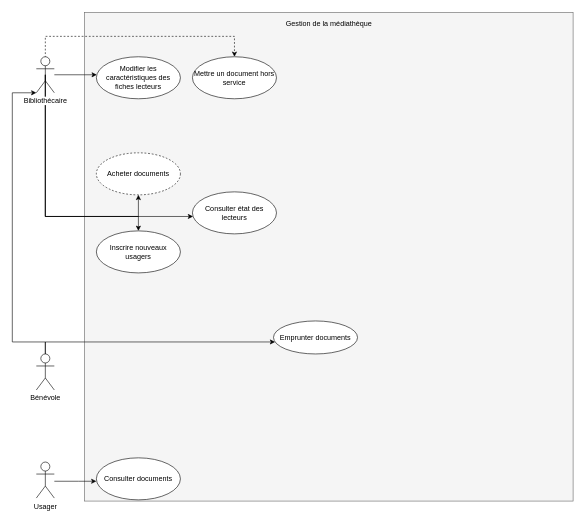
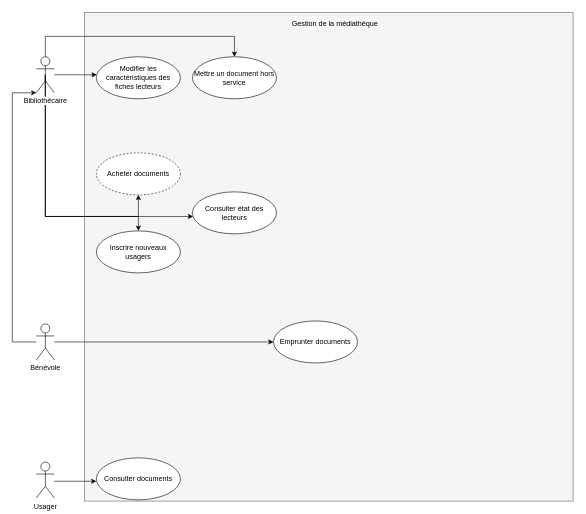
  <mxCell id="0" />
  <mxCell id="1" parent="0" />
  <mxCell id="2" value="" style="whiteSpace=wrap;html=1;aspect=fixed;fillColor=#f5f5f5;strokeColor=#666666;fontColor=#333333;" parent="1" vertex="1"><mxGeometry x="140" y="20" width="814" height="814" as="geometry" /></mxCell>
  <mxCell id="3" value="" style="edgeStyle=orthogonalEdgeStyle;rounded=0;orthogonalLoop=1;jettySize=auto;html=1;" parent="1" source="8" target="18" edge="1"><mxGeometry relative="1" as="geometry"><Array as="points"><mxPoint x="140" y="124" /><mxPoint x="140" y="124" /></Array></mxGeometry></mxCell>
- <mxCell id="4" value="" style="edgeStyle=orthogonalEdgeStyle;rounded=0;orthogonalLoop=1;jettySize=auto;html=1;exitX=0.75;exitY=0.1;exitDx=0;exitDy=0;exitPerimeter=0;dashed=1;" parent="1" source="8" target="19" edge="1"><mxGeometry relative="1" as="geometry"><mxPoint x="-20" y="124" as="targetPoint" /><Array as="points"><mxPoint x="75" y="100" /><mxPoint x="75" y="60" /><mxPoint x="390" y="60" /></Array></mxGeometry></mxCell>
+ <mxCell id="4" value="" style="edgeStyle=orthogonalEdgeStyle;rounded=0;orthogonalLoop=1;jettySize=auto;html=1;exitX=0.75;exitY=0.1;exitDx=0;exitDy=0;exitPerimeter=0;" parent="1" source="8" target="19" edge="1"><mxGeometry relative="1" as="geometry"><mxPoint x="-20" y="124" as="targetPoint" /><Array as="points"><mxPoint x="75" y="100" /><mxPoint x="75" y="60" /><mxPoint x="390" y="60" /></Array></mxGeometry></mxCell>
  <mxCell id="5" style="edgeStyle=orthogonalEdgeStyle;rounded=0;orthogonalLoop=1;jettySize=auto;html=1;exitX=0.5;exitY=0.5;exitDx=0;exitDy=0;exitPerimeter=0;" edge="1" parent="1" source="8" target="20"><mxGeometry relative="1" as="geometry"><mxPoint x="74.429" y="360" as="targetPoint" /><Array as="points"><mxPoint x="75" y="360" /></Array></mxGeometry></mxCell>
  <mxCell id="6" style="edgeStyle=orthogonalEdgeStyle;rounded=0;orthogonalLoop=1;jettySize=auto;html=1;exitX=0.5;exitY=0.5;exitDx=0;exitDy=0;exitPerimeter=0;entryX=0.5;entryY=1;entryDx=0;entryDy=0;" edge="1" parent="1" source="8" target="16"><mxGeometry relative="1" as="geometry"><Array as="points"><mxPoint x="75" y="360" /><mxPoint x="230" y="360" /></Array></mxGeometry></mxCell>
  <mxCell id="7" style="edgeStyle=orthogonalEdgeStyle;rounded=0;orthogonalLoop=1;jettySize=auto;html=1;exitX=0.5;exitY=0.5;exitDx=0;exitDy=0;exitPerimeter=0;entryX=0.5;entryY=0;entryDx=0;entryDy=0;" edge="1" parent="1" source="8" target="17"><mxGeometry relative="1" as="geometry"><Array as="points"><mxPoint x="75" y="360" /><mxPoint x="230" y="360" /></Array></mxGeometry></mxCell>
  <mxCell id="8" value="Bibliothécaire" style="shape=umlActor;verticalLabelPosition=bottom;labelBackgroundColor=#ffffff;verticalAlign=top;html=1;outlineConnect=0;" parent="1" vertex="1"><mxGeometry x="60" y="94" width="30" height="60" as="geometry" /></mxCell>
  <mxCell id="9" value="" style="edgeStyle=orthogonalEdgeStyle;rounded=0;orthogonalLoop=1;jettySize=auto;html=1;" parent="1" source="11" target="15" edge="1"><mxGeometry relative="1" as="geometry"><Array as="points"><mxPoint x="140" y="569" /><mxPoint x="140" y="569" /></Array></mxGeometry></mxCell>
  <mxCell id="10" value="" style="edgeStyle=orthogonalEdgeStyle;rounded=0;orthogonalLoop=1;jettySize=auto;html=1;entryX=0;entryY=1;entryDx=0;entryDy=0;entryPerimeter=0;" edge="1" parent="1" source="11" target="8"><mxGeometry relative="1" as="geometry"><mxPoint x="75" y="360" as="targetPoint" /><Array as="points"><mxPoint x="20" y="569" /><mxPoint x="20" y="154" /></Array></mxGeometry></mxCell>
- <mxCell id="11" value="Bénévole" style="shape=umlActor;verticalLabelPosition=bottom;labelBackgroundColor=#ffffff;verticalAlign=top;html=1;outlineConnect=0;" parent="1" vertex="1"><mxGeometry x="60" y="589" width="30" height="60" as="geometry" /></mxCell>
+ <mxCell id="11" value="Bénévole" style="shape=umlActor;verticalLabelPosition=bottom;labelBackgroundColor=#ffffff;verticalAlign=top;html=1;outlineConnect=0;" parent="1" vertex="1"><mxGeometry x="60" y="539" width="30" height="60" as="geometry" /></mxCell>
  <mxCell id="12" value="" style="edgeStyle=orthogonalEdgeStyle;rounded=0;orthogonalLoop=1;jettySize=auto;html=1;" parent="1" edge="1"><mxGeometry relative="1" as="geometry"><mxPoint x="90" y="801" as="sourcePoint" /><mxPoint x="160" y="801" as="targetPoint" /><Array as="points"><mxPoint x="130" y="801" /><mxPoint x="130" y="801" /></Array></mxGeometry></mxCell>
  <mxCell id="13" value="Usager" style="shape=umlActor;verticalLabelPosition=bottom;labelBackgroundColor=#ffffff;verticalAlign=top;html=1;outlineConnect=0;" parent="1" vertex="1"><mxGeometry x="60" y="769" width="30" height="60" as="geometry" /></mxCell>
  <mxCell id="14" value="Consulter documents" style="ellipse;whiteSpace=wrap;html=1;" parent="1" vertex="1"><mxGeometry x="160" y="762" width="140" height="70" as="geometry" /></mxCell>
- <mxCell id="15" value="Emprunter documents" style="ellipse;whiteSpace=wrap;html=1;" parent="1" vertex="1"><mxGeometry x="455" y="534" width="140" height="55" as="geometry" /></mxCell>
+ <mxCell id="15" value="Emprunter documents" style="ellipse;whiteSpace=wrap;html=1;" parent="1" vertex="1"><mxGeometry x="455" y="534" width="140" height="70" as="geometry" /></mxCell>
  <mxCell id="16" value="Acheter documents" style="ellipse;whiteSpace=wrap;html=1;dashed=1;" parent="1" vertex="1"><mxGeometry x="160" y="254" width="140" height="70" as="geometry" /></mxCell>
  <mxCell id="17" value="Inscrire nouveaux usagers" style="ellipse;whiteSpace=wrap;html=1;" parent="1" vertex="1"><mxGeometry x="160" y="384" width="140" height="70" as="geometry" /></mxCell>
  <mxCell id="18" value="Modifier les caractéristiques des fiches lecteurs" style="ellipse;whiteSpace=wrap;html=1;" parent="1" vertex="1"><mxGeometry x="160" y="94" width="140" height="70" as="geometry" /></mxCell>
  <mxCell id="19" value="Mettre un document hors service" style="ellipse;whiteSpace=wrap;html=1;" parent="1" vertex="1"><mxGeometry x="320" y="94" width="140" height="70" as="geometry" /></mxCell>
  <mxCell id="20" value="Consulter état des lecteurs" style="ellipse;whiteSpace=wrap;html=1;" parent="1" vertex="1"><mxGeometry x="320" y="319" width="140" height="70" as="geometry" /></mxCell>
- <mxCell id="21" value="Gestion de la médiathèque" style="text;html=1;strokeColor=none;fillColor=none;align=center;verticalAlign=middle;whiteSpace=wrap;rounded=0;" vertex="1" parent="1"><mxGeometry x="444.5" y="30" width="205" height="20" as="geometry" /></mxCell>
+ <mxCell id="21" value="Gestion de la médiathèque" style="text;html=1;strokeColor=none;fillColor=none;align=center;verticalAlign=middle;whiteSpace=wrap;rounded=0;" vertex="1" parent="1"><mxGeometry x="454.5" y="30" width="205" height="20" as="geometry" /></mxCell>
